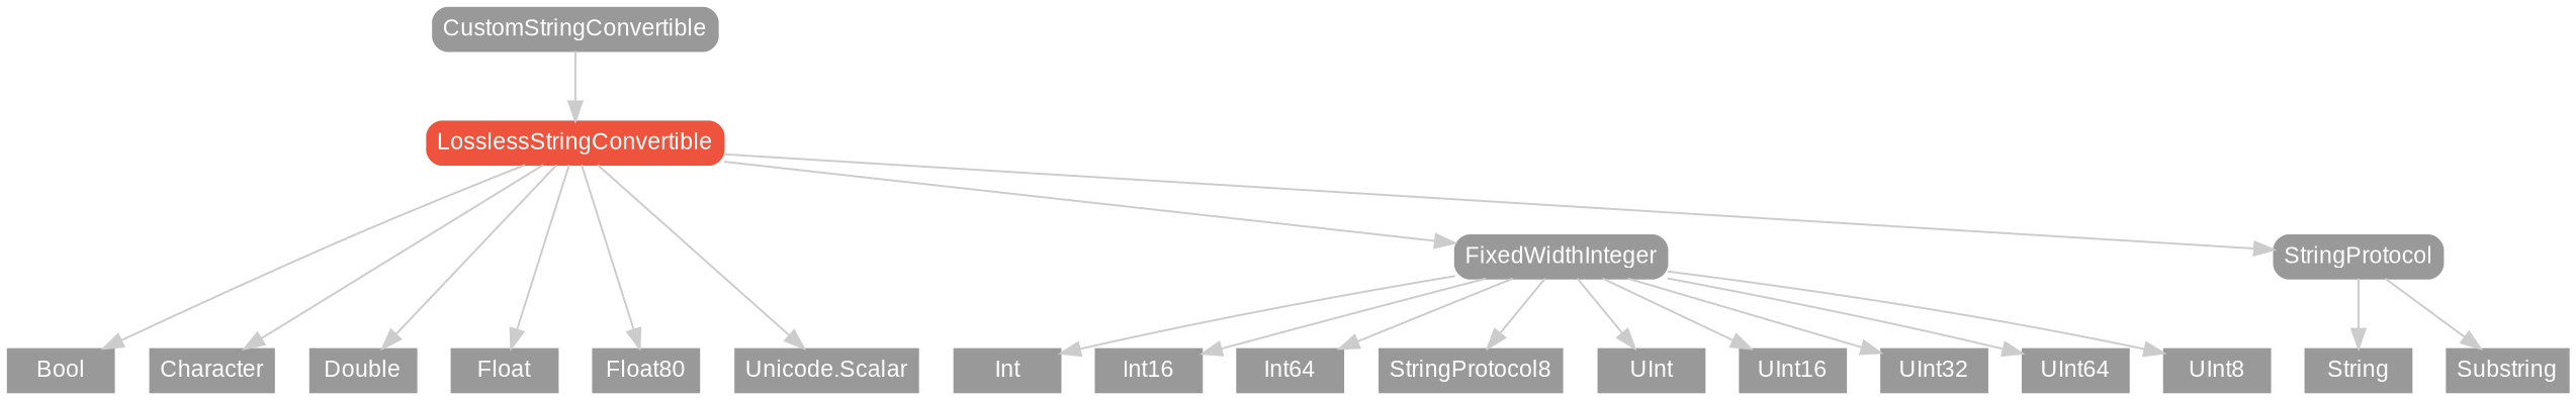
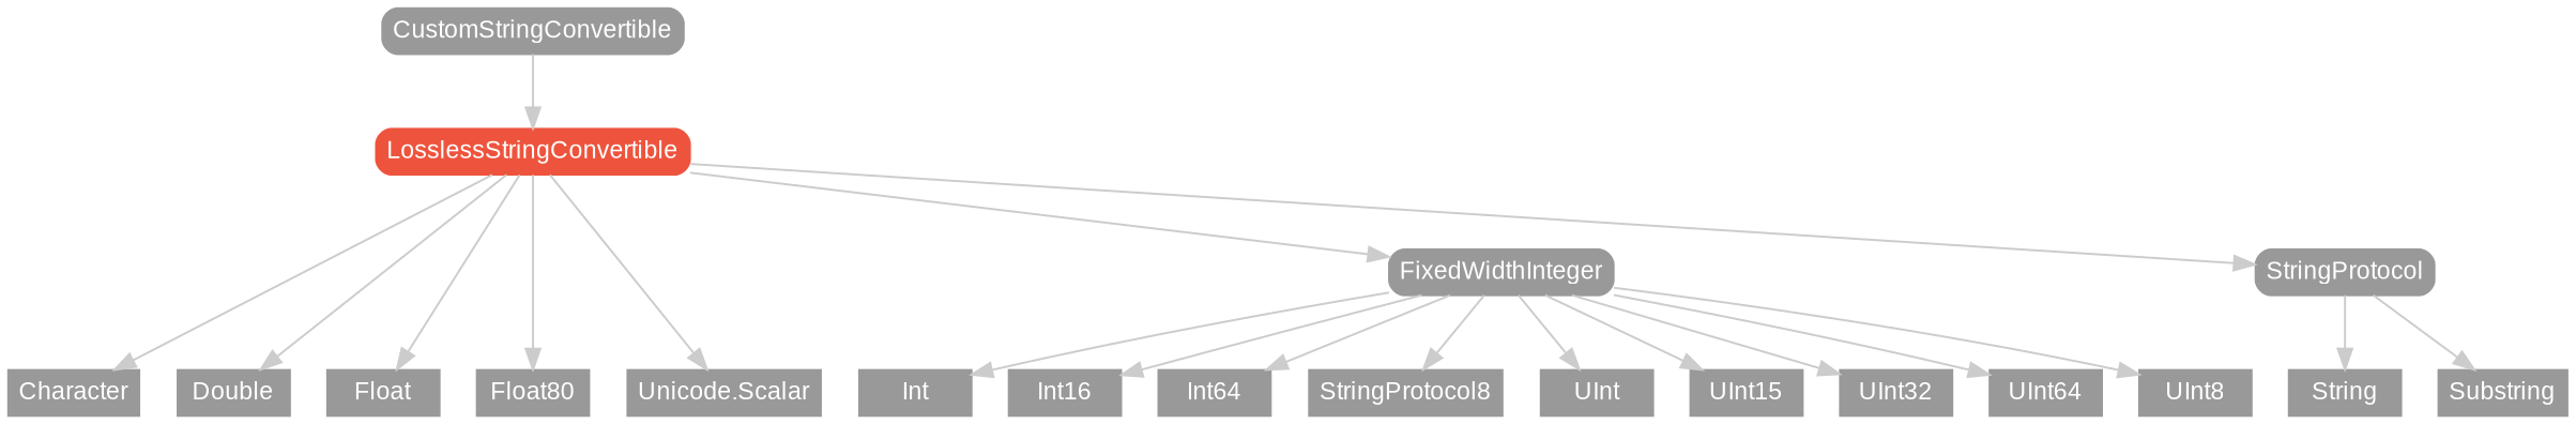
  strict digraph {
    fontname="Liberation Sans"
    node [color="#999999" fillcolor="#999999" fontcolor=white fontname="Liberation Sans" fontsize=12 margin="0.07,0.05" shape=box style=filled]
    edge [color="#cccccc" fontname="Liberation Sans"]
-   Bool [height=0.3]
    Character [height=0.3]
    Double [height=0.3]
    Float [height=0.3]
    Float80 [height=0.3]
    Int [height=0.3]
    Int16 [height=0.3]
    Int64 [height=0.3]
    n9 [height=0.3 label=StringProtocol8]
    String [height=0.3]
    Substring [height=0.3]
    UInt [height=0.3]
-   UInt16 [height=0.3]
+   UInt16 [height=0.3 label=UInt15]
    UInt32 [height=0.3]
    UInt64 [height=0.3]
    UInt8 [height=0.3]
    "Unicode.Scalar" [height=0.3]
    CustomStringConvertible [height=0.3 style="filled,rounded"]
    LosslessStringConvertible [color="#ee543d" fillcolor="#ee543d" height=0.3 style="filled,rounded"]
    FixedWidthInteger [height=0.3 style="filled,rounded"]
    StringProtocol [height=0.3 style="filled,rounded"]
    subgraph sub_1 {
      rank=max
-     Bool
      Character
      Double
      Float
      Float80
      Int
      Int16
      Int64
      n9
      String
      Substring
      UInt
      UInt16
      UInt32
      UInt64
      UInt8
      "Unicode.Scalar"
    }
    CustomStringConvertible -> LosslessStringConvertible
-   LosslessStringConvertible -> Bool
    LosslessStringConvertible -> Character
    LosslessStringConvertible -> Double
    LosslessStringConvertible -> Float
    LosslessStringConvertible -> Float80
    LosslessStringConvertible -> "Unicode.Scalar"
    LosslessStringConvertible -> FixedWidthInteger
    LosslessStringConvertible -> StringProtocol
    FixedWidthInteger -> Int
    FixedWidthInteger -> Int16
    FixedWidthInteger -> Int64
    FixedWidthInteger -> n9
    FixedWidthInteger -> UInt
    FixedWidthInteger -> UInt16
    FixedWidthInteger -> UInt32
    FixedWidthInteger -> UInt64
    FixedWidthInteger -> UInt8
    StringProtocol -> String
    StringProtocol -> Substring
  }
